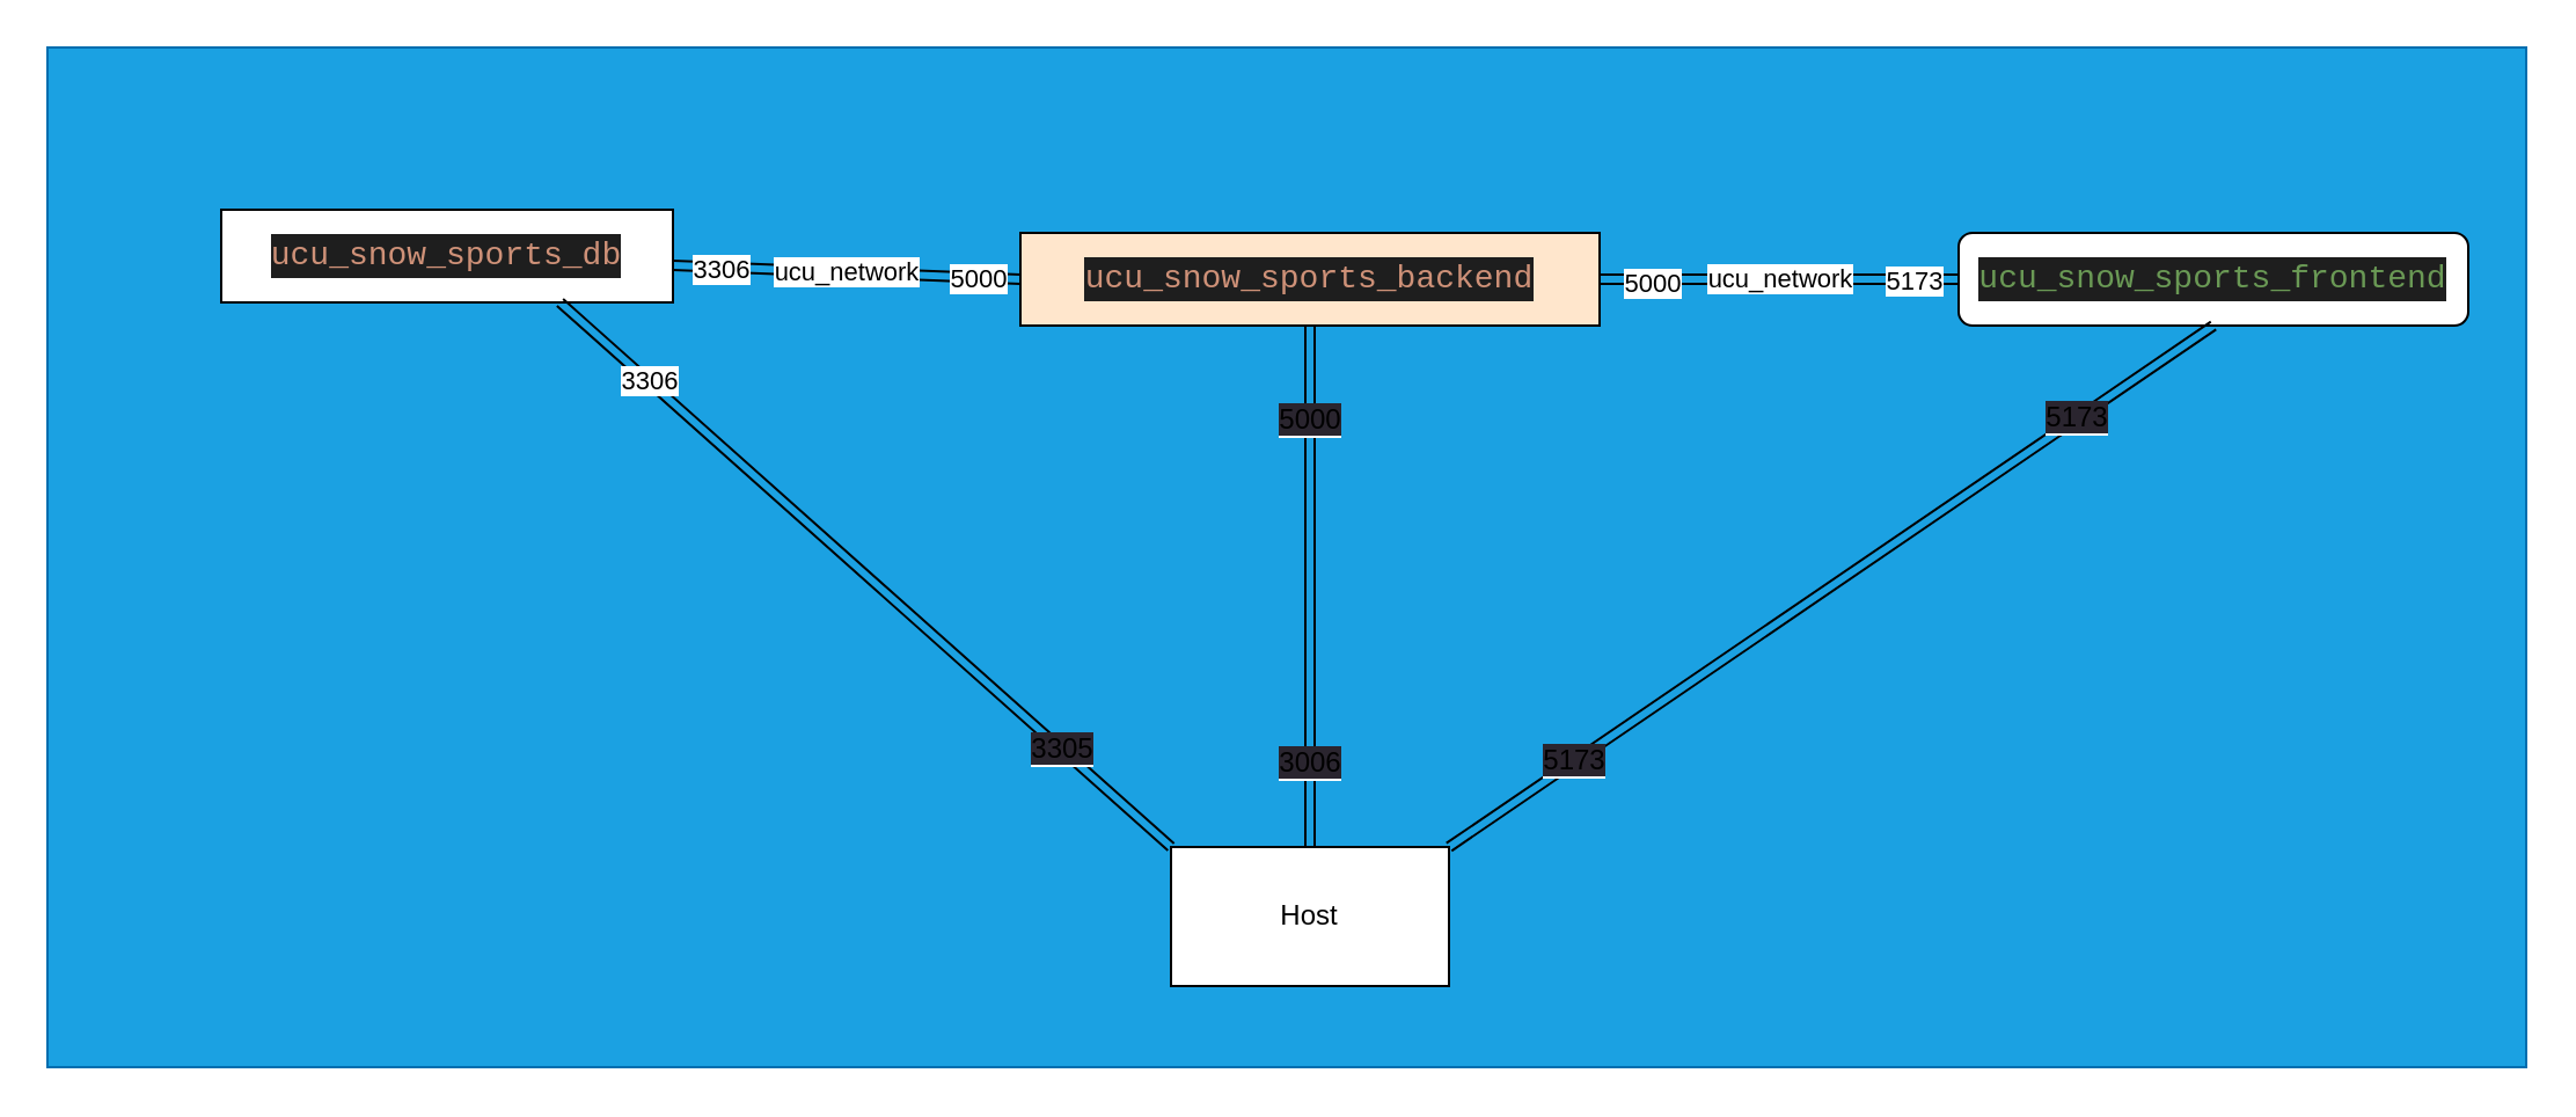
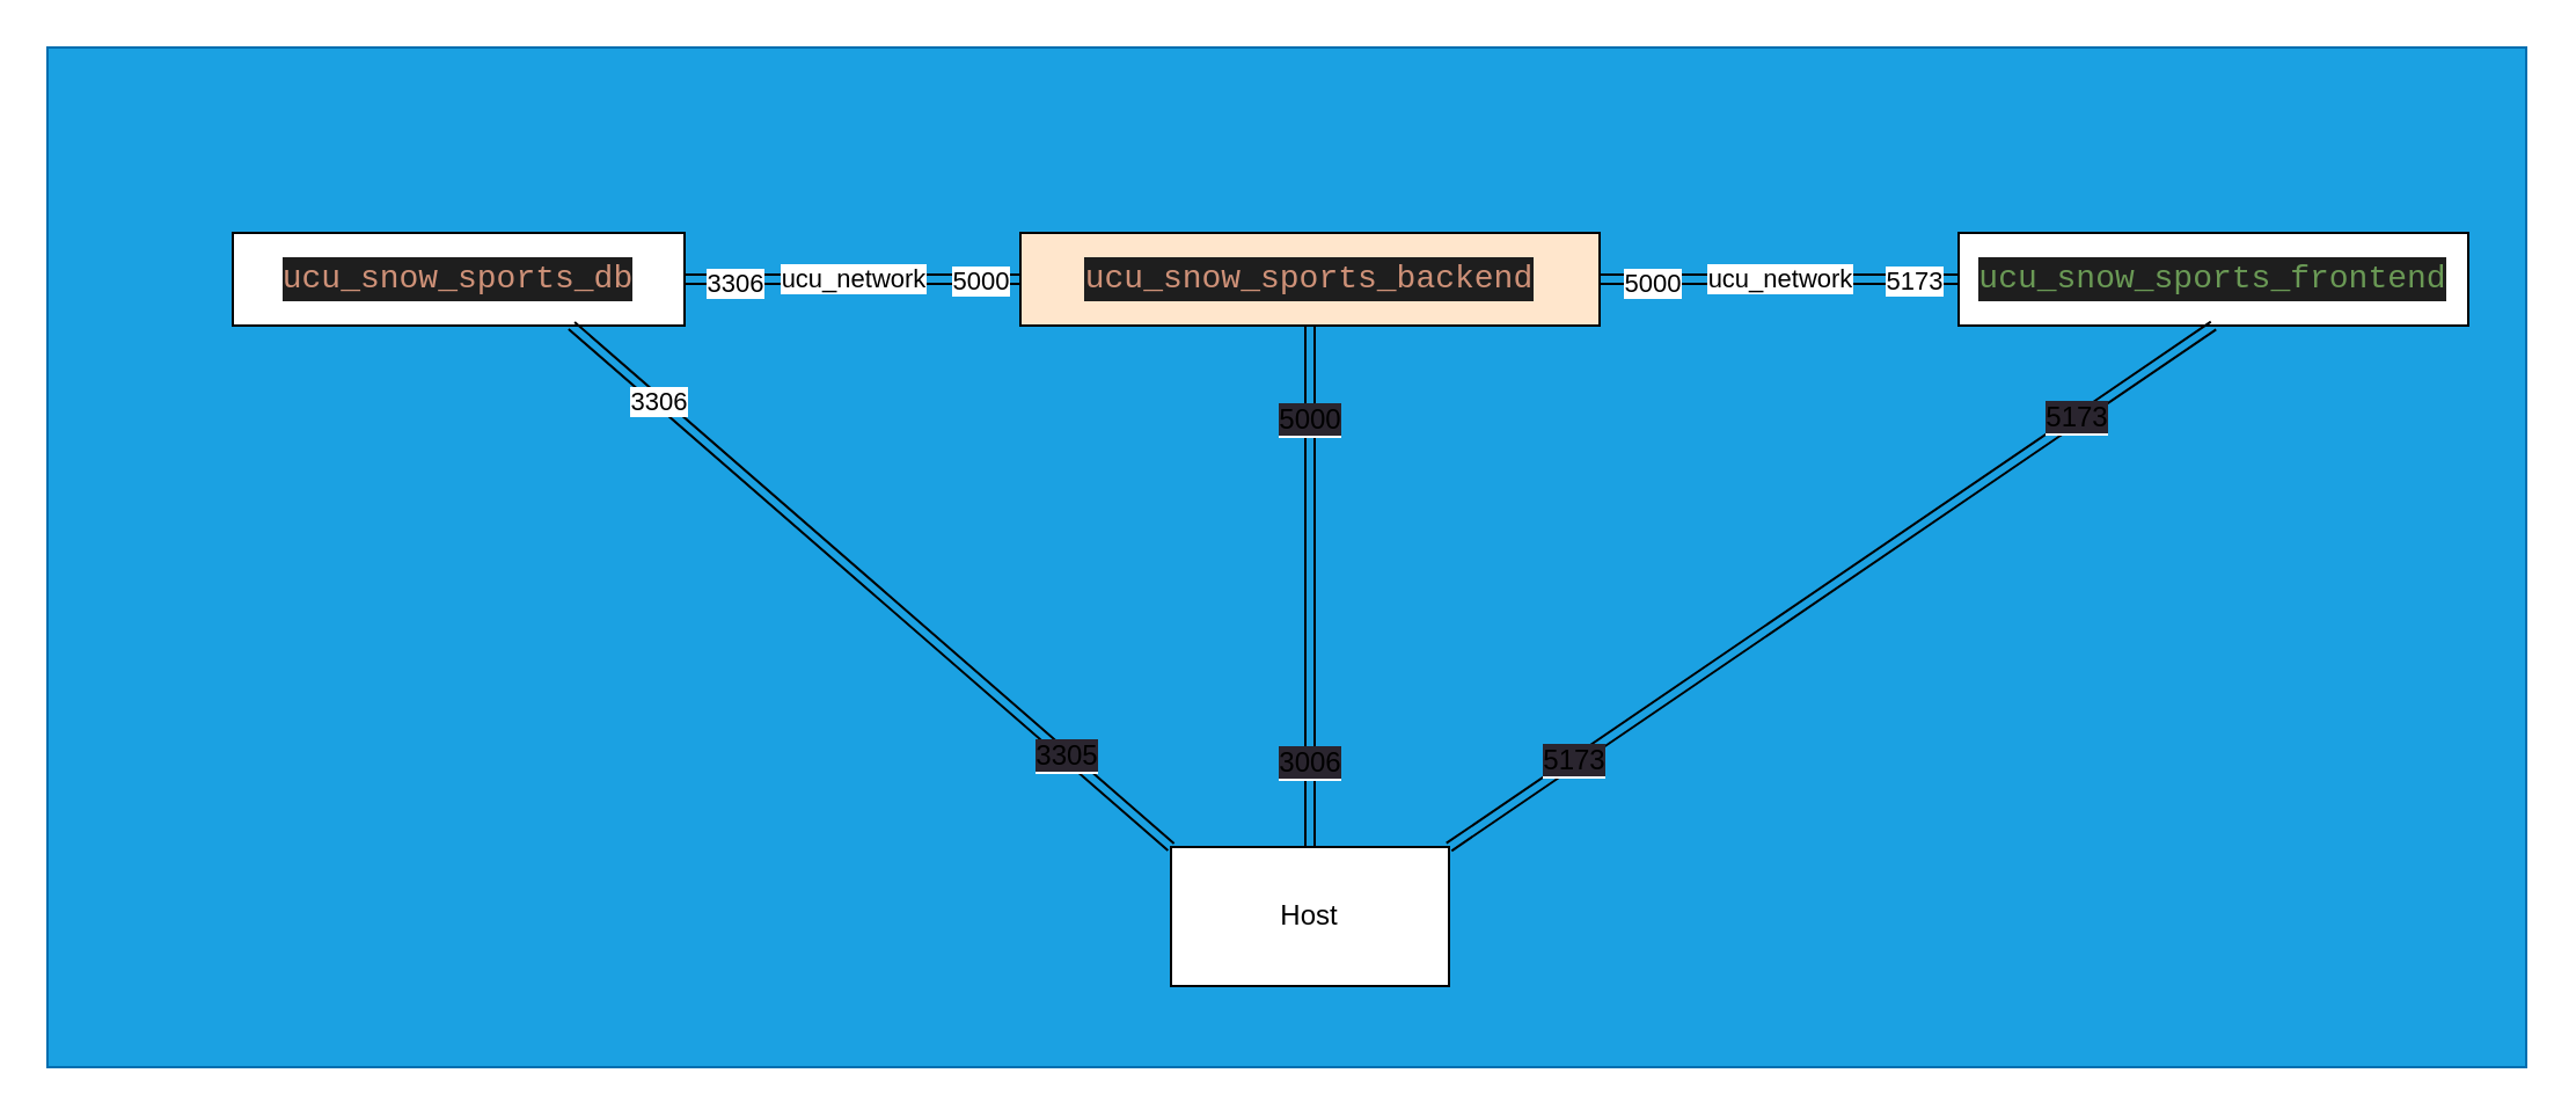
  <mxCell id="0" />
  <mxCell id="1" parent="0" />
  <mxCell id="2" value="" style="rounded=0;whiteSpace=wrap;html=1;fillColor=#1ba1e2;fontColor=#ffffff;strokeColor=#006EAF;" vertex="1" parent="1"><mxGeometry x="20" y="20" width="1070" height="440" as="geometry" /></mxCell>
  <mxCell id="3" value="ucu_network" style="edgeStyle=none;shape=link;html=1;entryX=0;entryY=0.5;entryDx=0;entryDy=0;" parent="1" source="6" target="7" edge="1"><mxGeometry relative="1" as="geometry" /></mxCell>
  <mxCell id="4" value="3306" style="edgeLabel;html=1;align=center;verticalAlign=middle;resizable=0;points=[];" parent="3" vertex="1" connectable="0"><mxGeometry x="-0.717" y="-1" relative="1" as="geometry"><mxPoint as="offset" /></mxGeometry></mxCell>
  <mxCell id="5" value="5000" style="edgeLabel;html=1;align=center;verticalAlign=middle;resizable=0;points=[];" parent="3" vertex="1" connectable="0"><mxGeometry x="0.745" y="3" relative="1" as="geometry"><mxPoint y="3" as="offset" /></mxGeometry></mxCell>
- <mxCell id="6" value="&lt;div style=&quot;color: rgb(212, 212, 212); background-color: rgb(30, 30, 30); font-family: Consolas, &amp;quot;Courier New&amp;quot;, monospace; font-size: 14px; line-height: 19px;&quot;&gt;&lt;span style=&quot;color: #ce9178;&quot;&gt;ucu_snow_sports_db&lt;/span&gt;&lt;/div&gt;" style="rounded=0;whiteSpace=wrap;html=1;" parent="1" vertex="1"><mxGeometry x="95" y="90" width="195" height="40" as="geometry" /></mxCell>
+ <mxCell id="6" value="&lt;div style=&quot;color: rgb(212, 212, 212); background-color: rgb(30, 30, 30); font-family: Consolas, &amp;quot;Courier New&amp;quot;, monospace; font-size: 14px; line-height: 19px;&quot;&gt;&lt;span style=&quot;color: #ce9178;&quot;&gt;ucu_snow_sports_db&lt;/span&gt;&lt;/div&gt;" style="rounded=0;whiteSpace=wrap;html=1;" parent="1" vertex="1"><mxGeometry x="100" y="100" width="195" height="40" as="geometry" /></mxCell>
  <mxCell id="7" value="&lt;div style=&quot;color: rgb(212, 212, 212); background-color: rgb(30, 30, 30); font-family: Consolas, &amp;quot;Courier New&amp;quot;, monospace; font-size: 14px; line-height: 19px;&quot;&gt;&lt;span style=&quot;color: #ce9178;&quot;&gt;ucu_snow_sports_backend&lt;/span&gt;&lt;/div&gt;" style="rounded=0;whiteSpace=wrap;html=1;fillColor=#ffe6cc;" parent="1" vertex="1"><mxGeometry x="440" y="100" width="250" height="40" as="geometry" /></mxCell>
  <mxCell id="8" value="Host" style="rounded=0;whiteSpace=wrap;html=1;" parent="1" vertex="1"><mxGeometry x="505" y="365" width="120" height="60" as="geometry" /></mxCell>
  <mxCell id="9" value="" style="edgeStyle=none;shape=link;html=1;endArrow=none;entryX=0;entryY=0;entryDx=0;entryDy=0;exitX=0.75;exitY=1;exitDx=0;exitDy=0;" parent="1" source="6" target="8" edge="1"><mxGeometry relative="1" as="geometry"><mxPoint x="350.714" y="170" as="sourcePoint" /><mxPoint x="398.333" y="230" as="targetPoint" /></mxGeometry></mxCell>
  <mxCell id="10" value="&lt;span style=&quot;font-size: 12px; background-color: rgb(42, 37, 47);&quot;&gt;3305&lt;/span&gt;" style="edgeLabel;html=1;align=center;verticalAlign=middle;resizable=0;points=[];" parent="9" vertex="1" connectable="0"><mxGeometry x="0.643" relative="1" as="geometry"><mxPoint as="offset" /></mxGeometry></mxCell>
  <mxCell id="11" value="3306" style="edgeLabel;html=1;align=center;verticalAlign=middle;resizable=0;points=[];" parent="9" vertex="1" connectable="0"><mxGeometry x="-0.71" relative="1" as="geometry"><mxPoint as="offset" /></mxGeometry></mxCell>
  <mxCell id="12" value="" style="edgeStyle=none;shape=link;html=1;exitX=0.5;exitY=1;exitDx=0;exitDy=0;endArrow=none;entryX=0.5;entryY=0;entryDx=0;entryDy=0;" parent="1" source="7" target="8" edge="1"><mxGeometry relative="1" as="geometry"><mxPoint x="536.85" y="173.42" as="sourcePoint" /><mxPoint x="488.214" y="230" as="targetPoint" /></mxGeometry></mxCell>
  <mxCell id="13" value="&lt;span style=&quot;font-size: 12px; background-color: rgb(42, 37, 47);&quot;&gt;5000&lt;/span&gt;" style="edgeLabel;html=1;align=center;verticalAlign=middle;resizable=0;points=[];" parent="12" vertex="1" connectable="0"><mxGeometry x="-0.646" y="-1" relative="1" as="geometry"><mxPoint as="offset" /></mxGeometry></mxCell>
  <mxCell id="14" value="&lt;span style=&quot;font-size: 12px; background-color: rgb(42, 37, 47);&quot;&gt;3006&lt;/span&gt;" style="edgeLabel;html=1;align=center;verticalAlign=middle;resizable=0;points=[];" parent="12" vertex="1" connectable="0"><mxGeometry x="0.67" y="-1" relative="1" as="geometry"><mxPoint as="offset" /></mxGeometry></mxCell>
- <mxCell id="15" value="&lt;div style=&quot;color: rgb(212, 212, 212); background-color: rgb(30, 30, 30); font-family: Consolas, &amp;quot;Courier New&amp;quot;, monospace; font-size: 14px; line-height: 19px;&quot;&gt;&lt;span style=&quot;color: #6a9955;&quot;&gt;ucu_snow_sports_frontend&lt;/span&gt;&lt;/div&gt;" style="whiteSpace=wrap;html=1;rounded=1;" parent="1" vertex="1"><mxGeometry x="845" y="100" width="220" height="40" as="geometry" /></mxCell>
+ <mxCell id="15" value="&lt;div style=&quot;color: rgb(212, 212, 212); background-color: rgb(30, 30, 30); font-family: Consolas, &amp;quot;Courier New&amp;quot;, monospace; font-size: 14px; line-height: 19px;&quot;&gt;&lt;span style=&quot;color: #6a9955;&quot;&gt;ucu_snow_sports_frontend&lt;/span&gt;&lt;/div&gt;" style="rounded=0;whiteSpace=wrap;html=1;" parent="1" vertex="1"><mxGeometry x="845" y="100" width="220" height="40" as="geometry" /></mxCell>
  <mxCell id="16" value="" style="edgeStyle=none;shape=link;html=1;exitX=0.5;exitY=1;exitDx=0;exitDy=0;endArrow=none;entryX=1;entryY=0;entryDx=0;entryDy=0;" parent="1" source="15" target="8" edge="1"><mxGeometry relative="1" as="geometry"><mxPoint x="587.5" y="150" as="sourcePoint" /><mxPoint x="605" y="390" as="targetPoint" /></mxGeometry></mxCell>
  <mxCell id="17" value="&lt;span style=&quot;font-size: 12px; background-color: rgb(42, 37, 47);&quot;&gt;5173&lt;br&gt;&lt;/span&gt;" style="edgeLabel;html=1;align=center;verticalAlign=middle;resizable=0;points=[];" parent="16" vertex="1" connectable="0"><mxGeometry x="-0.646" y="-1" relative="1" as="geometry"><mxPoint as="offset" /></mxGeometry></mxCell>
  <mxCell id="18" value="&lt;span style=&quot;font-size: 12px; background-color: rgb(42, 37, 47);&quot;&gt;5173&lt;/span&gt;" style="edgeLabel;html=1;align=center;verticalAlign=middle;resizable=0;points=[];" parent="16" vertex="1" connectable="0"><mxGeometry x="0.67" y="-1" relative="1" as="geometry"><mxPoint as="offset" /></mxGeometry></mxCell>
  <mxCell id="19" value="ucu_network" style="edgeStyle=none;shape=link;html=1;entryX=0;entryY=0.5;entryDx=0;entryDy=0;exitX=1;exitY=0.5;exitDx=0;exitDy=0;" parent="1" source="7" target="15" edge="1"><mxGeometry relative="1" as="geometry"><mxPoint x="710" y="120" as="sourcePoint" /><mxPoint x="470" y="130" as="targetPoint" /></mxGeometry></mxCell>
  <mxCell id="20" value="5000" style="edgeLabel;html=1;align=center;verticalAlign=middle;resizable=0;points=[];" parent="19" vertex="1" connectable="0"><mxGeometry x="-0.717" y="-1" relative="1" as="geometry"><mxPoint as="offset" /></mxGeometry></mxCell>
  <mxCell id="21" value="5173" style="edgeLabel;html=1;align=center;verticalAlign=middle;resizable=0;points=[];" parent="19" vertex="1" connectable="0"><mxGeometry x="0.745" y="3" relative="1" as="geometry"><mxPoint y="3" as="offset" /></mxGeometry></mxCell>
